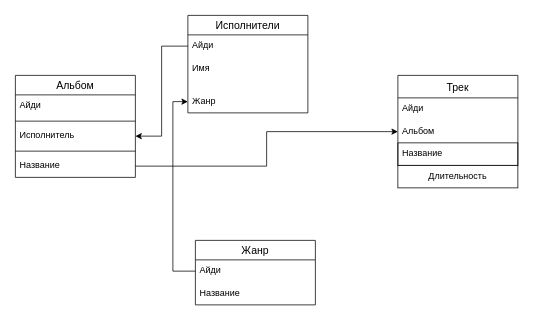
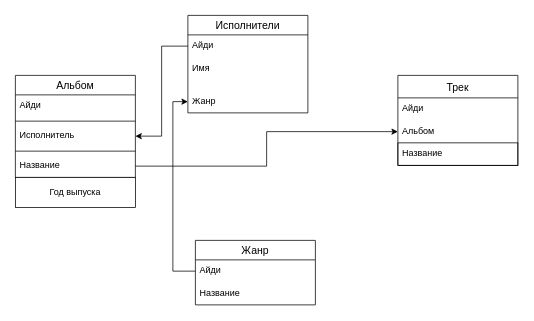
  <mxCell id="0" />
  <mxCell id="1" parent="0" />
  <mxCell id="2" value="Исполнители" style="swimlane;fontStyle=0;childLayout=stackLayout;horizontal=1;startSize=26;horizontalStack=0;resizeParent=1;resizeParentMax=0;resizeLast=0;collapsible=1;marginBottom=0;align=center;fontSize=14;" vertex="1" parent="1"><mxGeometry x="250" y="20" width="160" height="130" as="geometry" /></mxCell>
  <mxCell id="3" value="Айди" style="text;strokeColor=none;fillColor=none;spacingLeft=4;spacingRight=4;overflow=hidden;rotatable=0;points=[[0,0.5],[1,0.5]];portConstraint=eastwest;fontSize=12;" vertex="1" parent="2"><mxGeometry y="26" width="160" height="30" as="geometry" /></mxCell>
  <mxCell id="4" value="Имя" style="text;strokeColor=none;fillColor=none;spacingLeft=4;spacingRight=4;overflow=hidden;rotatable=0;points=[[0,0.5],[1,0.5]];portConstraint=eastwest;fontSize=12;" vertex="1" parent="2"><mxGeometry y="56" width="160" height="44" as="geometry" /></mxCell>
  <mxCell id="5" value="Жанр" style="text;strokeColor=none;fillColor=none;spacingLeft=4;spacingRight=4;overflow=hidden;rotatable=0;points=[[0,0.5],[1,0.5]];portConstraint=eastwest;fontSize=12;" vertex="1" parent="2"><mxGeometry y="100" width="160" height="30" as="geometry" /></mxCell>
  <mxCell id="6" value="Альбом" style="swimlane;fontStyle=0;childLayout=stackLayout;horizontal=1;startSize=26;horizontalStack=0;resizeParent=1;resizeParentMax=0;resizeLast=0;collapsible=1;marginBottom=0;align=center;fontSize=14;" vertex="1" parent="1"><mxGeometry x="20" y="100" width="160" height="136" as="geometry" /></mxCell>
  <mxCell id="7" value="Айди" style="text;strokeColor=none;fillColor=none;spacingLeft=4;spacingRight=4;overflow=hidden;rotatable=0;points=[[0,0.5],[1,0.5]];portConstraint=eastwest;fontSize=12;" vertex="1" parent="6"><mxGeometry y="26" width="160" height="30" as="geometry" /></mxCell>
  <mxCell id="8" value="" style="line;strokeWidth=1;rotatable=0;dashed=0;labelPosition=right;align=left;verticalAlign=middle;spacingTop=0;spacingLeft=6;points=[];portConstraint=eastwest;" vertex="1" parent="6"><mxGeometry y="56" width="160" height="10" as="geometry" /></mxCell>
  <mxCell id="9" value="Исполнитель" style="text;strokeColor=none;fillColor=none;spacingLeft=4;spacingRight=4;overflow=hidden;rotatable=0;points=[[0,0.5],[1,0.5]];portConstraint=eastwest;fontSize=12;" vertex="1" parent="6"><mxGeometry y="66" width="160" height="30" as="geometry" /></mxCell>
  <mxCell id="10" value="" style="line;strokeWidth=1;rotatable=0;dashed=0;labelPosition=right;align=left;verticalAlign=middle;spacingTop=0;spacingLeft=6;points=[];portConstraint=eastwest;" vertex="1" parent="6"><mxGeometry y="96" width="160" height="10" as="geometry" /></mxCell>
  <mxCell id="11" value="Название" style="text;strokeColor=none;fillColor=none;spacingLeft=4;spacingRight=4;overflow=hidden;rotatable=0;points=[[0,0.5],[1,0.5]];portConstraint=eastwest;fontSize=12;" vertex="1" parent="6"><mxGeometry y="106" width="160" height="30" as="geometry" /></mxCell>
  <mxCell id="12" value="Трек" style="swimlane;fontStyle=0;childLayout=stackLayout;horizontal=1;startSize=30;horizontalStack=0;resizeParent=1;resizeParentMax=0;resizeLast=0;collapsible=1;marginBottom=0;align=center;fontSize=14;" vertex="1" parent="1"><mxGeometry x="530" y="100" width="160" height="120" as="geometry"><mxRectangle x="600" y="200" width="60" height="26" as="alternateBounds" /></mxGeometry></mxCell>
  <mxCell id="13" value="Айди" style="text;strokeColor=none;fillColor=none;spacingLeft=4;spacingRight=4;overflow=hidden;rotatable=0;points=[[0,0.5],[1,0.5]];portConstraint=eastwest;fontSize=12;" vertex="1" parent="12"><mxGeometry y="30" width="160" height="30" as="geometry" /></mxCell>
  <mxCell id="14" value="Альбом" style="text;strokeColor=none;fillColor=none;spacingLeft=4;spacingRight=4;overflow=hidden;rotatable=0;points=[[0,0.5],[1,0.5]];portConstraint=eastwest;fontSize=12;" vertex="1" parent="12"><mxGeometry y="60" width="160" height="30" as="geometry" /></mxCell>
  <mxCell id="15" value="Название" style="text;fillColor=none;spacingLeft=4;spacingRight=4;overflow=hidden;rotatable=0;points=[[0,0.5],[1,0.5]];portConstraint=eastwest;fontSize=12;strokeColor=#000000;" vertex="1" parent="12"><mxGeometry y="90" width="160" height="30" as="geometry" /></mxCell>
- <mxCell id="16" value="Длительность" style="whiteSpace=wrap;html=1;strokeColor=#000000;" vertex="1" parent="1"><mxGeometry x="530" y="220" width="160" height="30" as="geometry" /></mxCell>
+ <mxCell id="17" value="Год выпуска" style="whiteSpace=wrap;html=1;align=center;strokeColor=#000000;" vertex="1" parent="1"><mxGeometry x="20" y="236" width="160" height="40" as="geometry" /></mxCell>
  <mxCell id="18" style="edgeStyle=orthogonalEdgeStyle;rounded=0;orthogonalLoop=1;jettySize=auto;html=1;exitX=1;exitY=0.5;exitDx=0;exitDy=0;" edge="1" parent="1" source="11" target="14"><mxGeometry relative="1" as="geometry" /></mxCell>
  <mxCell id="19" style="edgeStyle=orthogonalEdgeStyle;rounded=0;orthogonalLoop=1;jettySize=auto;html=1;entryX=1;entryY=0.5;entryDx=0;entryDy=0;" edge="1" parent="1" source="3" target="9"><mxGeometry relative="1" as="geometry" /></mxCell>
  <mxCell id="20" value="Жанр" style="swimlane;fontStyle=0;childLayout=stackLayout;horizontal=1;startSize=26;horizontalStack=0;resizeParent=1;resizeParentMax=0;resizeLast=0;collapsible=1;marginBottom=0;align=center;fontSize=14;strokeColor=#000000;" vertex="1" parent="1"><mxGeometry x="260" y="320" width="160" height="86" as="geometry" /></mxCell>
  <mxCell id="21" value="Айди " style="text;strokeColor=none;fillColor=none;spacingLeft=4;spacingRight=4;overflow=hidden;rotatable=0;points=[[0,0.5],[1,0.5]];portConstraint=eastwest;fontSize=12;" vertex="1" parent="20"><mxGeometry y="26" width="160" height="30" as="geometry" /></mxCell>
  <mxCell id="22" value="Название" style="text;strokeColor=none;fillColor=none;spacingLeft=4;spacingRight=4;overflow=hidden;rotatable=0;points=[[0,0.5],[1,0.5]];portConstraint=eastwest;fontSize=12;" vertex="1" parent="20"><mxGeometry y="56" width="160" height="30" as="geometry" /></mxCell>
  <mxCell id="23" style="edgeStyle=orthogonalEdgeStyle;rounded=0;orthogonalLoop=1;jettySize=auto;html=1;exitX=0;exitY=0.5;exitDx=0;exitDy=0;entryX=0;entryY=0.5;entryDx=0;entryDy=0;" edge="1" parent="1" source="21" target="5"><mxGeometry relative="1" as="geometry" /></mxCell>
